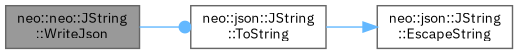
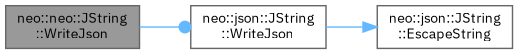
  digraph {
    fontname="IBM Plex Sans"
    rankdir=LR
    node [color=grey40 fillcolor=white fontname="IBM Plex Sans" fontsize=10 shape=box style=filled]
    edge [color=steelblue1 fontname="IBM Plex Sans" fontsize=10 labelfontname=Helvetica labelfontsize=10 style=solid]
    n1 [color=gray40 fillcolor=grey60 fontcolor=black height=0.2 label="neo::neo::JString\l::WriteJson" width=0.4]
-   n2 [height=0.2 label="neo::json::JString\l::ToString" width=0.4]
+   n2 [height=0.2 label="neo::json::JString\l::WriteJson" width=0.4]
    n3 [height=0.2 label="neo::json::JString\l::EscapeString" width=0.4]
    n1 -> n2 [arrowhead=dot]
    n2 -> n3 [arrowhead=normal]
  }
